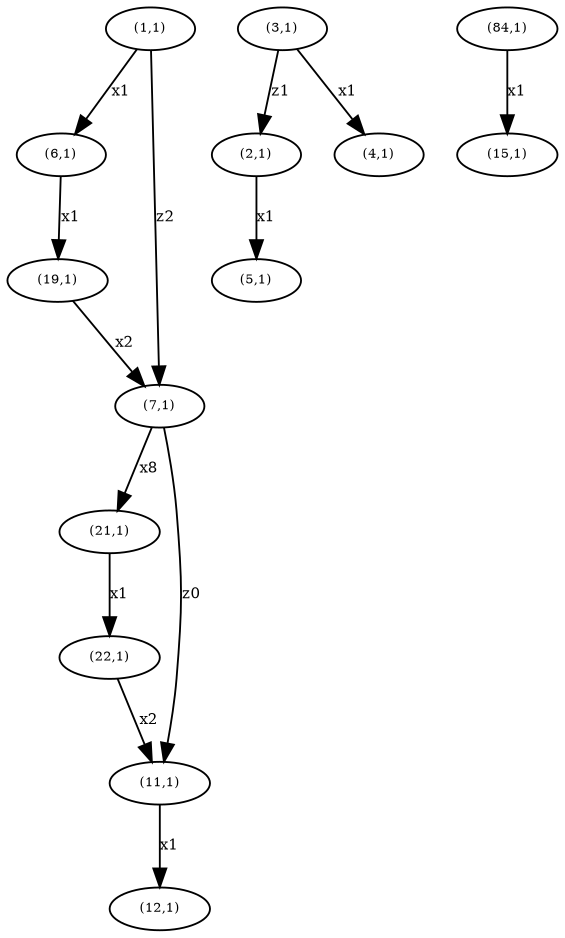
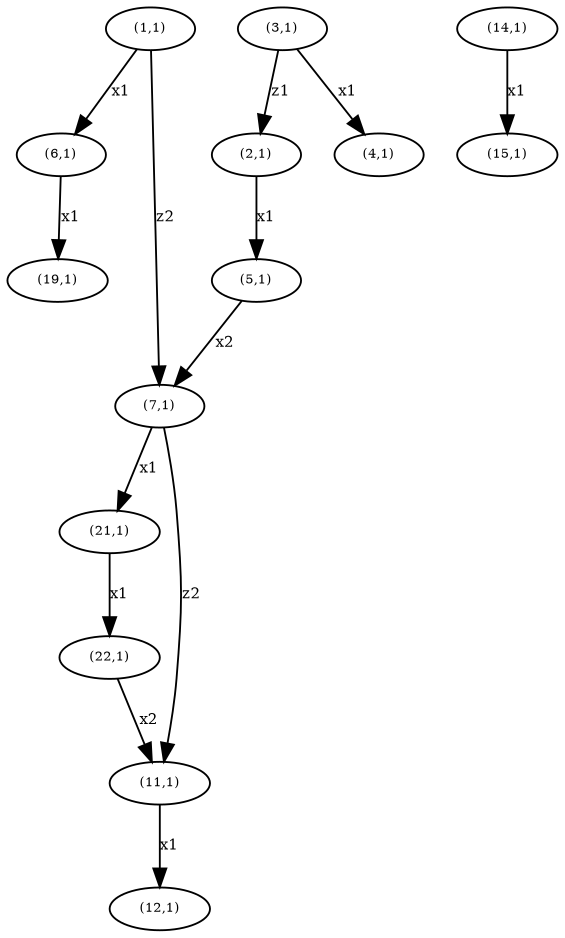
  digraph {
    node [fontsize=7]
    edge [fontsize=8]
    n1 [height=.01 label="(1,1)" width=.01]
    n2 [height=.01 label="(6,1)" width=.01]
    n3 [height=.01 label="(7,1)" width=.01]
    n4 [height=.01 label="(19,1)" width=.01]
    n5 [height=.01 label="(21,1)" width=.01]
    n6 [height=.01 label="(11,1)" width=.01]
    n7 [height=.01 label="(22,1)" width=.01]
    n8 [height=.01 label="(12,1)" width=.01]
    n9 [height=.01 label="(2,1)" width=.01]
    n10 [height=.01 label="(5,1)" width=.01]
    n11 [height=.01 label="(3,1)" width=.01]
    n12 [height=.01 label="(4,1)" width=.01]
-   n13 [height=.01 label="(84,1)" width=.01]
+   n13 [height=.01 label="(14,1)" width=.01]
    n14 [height=.01 label="(15,1)" width=.01]
    n1 -> n2 [label=x1]
    n1 -> n3 [label=z2]
    n2 -> n4 [label=x1]
-   n3 -> n5 [label=x8]
-   n3 -> n6 [label=z0]
-   n4 -> n3 [label=x2]
+   n3 -> n5 [label=x1]
+   n3 -> n6 [label=z2]
+   n10 -> n3 [label=x2]
    n5 -> n7 [label=x1]
    n6 -> n8 [label=x1]
    n7 -> n6 [label=x2]
    n9 -> n10 [label=x1]
    n11 -> n9 [label=z1]
    n11 -> n12 [label=x1]
    n13 -> n14 [label=x1]
  }
